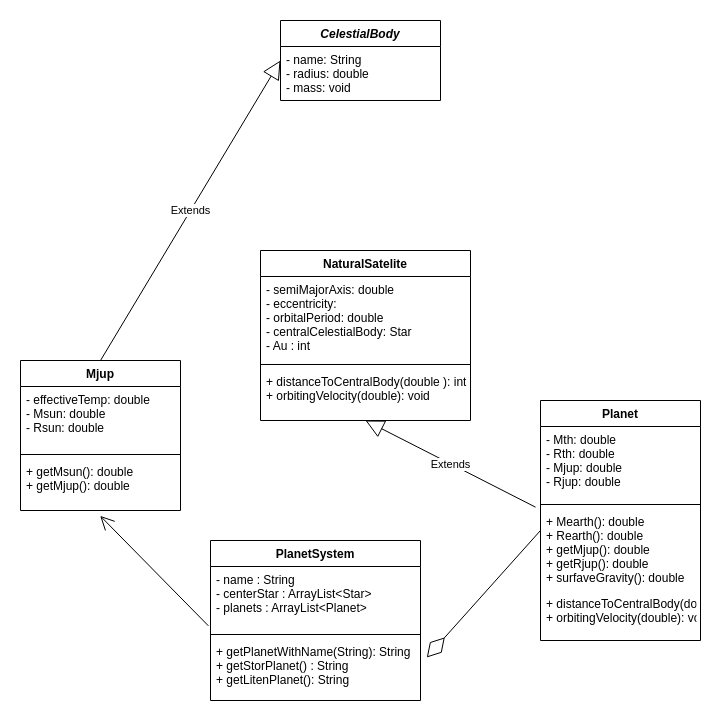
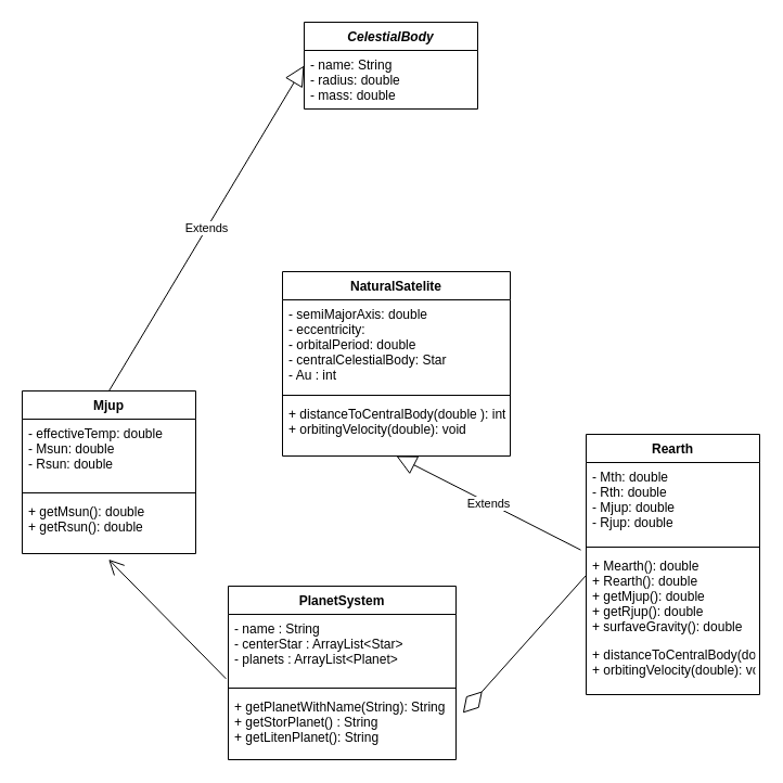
  <mxCell id="0" />
  <mxCell id="1" parent="0" />
  <mxCell id="2" value="CelestialBody" style="swimlane;fontStyle=3;align=center;verticalAlign=top;childLayout=stackLayout;horizontal=1;startSize=26;horizontalStack=0;resizeParent=1;resizeParentMax=0;resizeLast=0;collapsible=1;marginBottom=0;" vertex="1" parent="1"><mxGeometry x="280" width="160" height="80" as="geometry" y="20" /></mxCell>
- <mxCell id="3" value="- name: String&#10;- radius: double&#10;- mass: void" style="text;strokeColor=none;fillColor=none;align=left;verticalAlign=top;spacingLeft=4;spacingRight=4;overflow=hidden;rotatable=0;points=[[0,0.5],[1,0.5]];portConstraint=eastwest;" vertex="1" parent="2"><mxGeometry y="26" width="160" height="54" as="geometry" /></mxCell>
+ <mxCell id="3" value="- name: String&#10;- radius: double&#10;- mass: double" style="text;strokeColor=none;fillColor=none;align=left;verticalAlign=top;spacingLeft=4;spacingRight=4;overflow=hidden;rotatable=0;points=[[0,0.5],[1,0.5]];portConstraint=eastwest;" vertex="1" parent="2"><mxGeometry y="26" width="160" height="54" as="geometry" /></mxCell>
  <mxCell id="4" value="NaturalSatelite" style="swimlane;fontStyle=1;align=center;verticalAlign=top;childLayout=stackLayout;horizontal=1;startSize=26;horizontalStack=0;resizeParent=1;resizeParentMax=0;resizeLast=0;collapsible=1;marginBottom=0;" vertex="1" parent="1"><mxGeometry x="260" y="250" width="210" height="170" as="geometry" /></mxCell>
  <mxCell id="5" value="- semiMajorAxis: double&#10;- eccentricity:&#10;- orbitalPeriod: double&#10;- centralCelestialBody: Star&#10;- Au : int" style="text;strokeColor=none;fillColor=none;align=left;verticalAlign=top;spacingLeft=4;spacingRight=4;overflow=hidden;rotatable=0;points=[[0,0.5],[1,0.5]];portConstraint=eastwest;" vertex="1" parent="4"><mxGeometry y="26" width="210" height="84" as="geometry" /></mxCell>
  <mxCell id="6" value="" style="line;strokeWidth=1;fillColor=none;align=left;verticalAlign=middle;spacingTop=-1;spacingLeft=3;spacingRight=3;rotatable=0;labelPosition=right;points=[];portConstraint=eastwest;" vertex="1" parent="4"><mxGeometry y="110" width="210" height="8" as="geometry" /></mxCell>
  <mxCell id="7" value="+ distanceToCentralBody(double ): int&#10;+ orbitingVelocity(double): void" style="text;strokeColor=none;fillColor=none;align=left;verticalAlign=top;spacingLeft=4;spacingRight=4;overflow=hidden;rotatable=0;points=[[0,0.5],[1,0.5]];portConstraint=eastwest;" vertex="1" parent="4"><mxGeometry y="118" width="210" height="52" as="geometry" /></mxCell>
- <mxCell id="8" value="Planet" style="swimlane;fontStyle=1;align=center;verticalAlign=top;childLayout=stackLayout;horizontal=1;startSize=26;horizontalStack=0;resizeParent=1;resizeParentMax=0;resizeLast=0;collapsible=1;marginBottom=0;" vertex="1" parent="1"><mxGeometry x="540" y="400" width="160" height="240" as="geometry" /></mxCell>
+ <mxCell id="8" value="Rearth" style="swimlane;fontStyle=1;align=center;verticalAlign=top;childLayout=stackLayout;horizontal=1;startSize=26;horizontalStack=0;resizeParent=1;resizeParentMax=0;resizeLast=0;collapsible=1;marginBottom=0;" vertex="1" parent="1"><mxGeometry x="540" y="400" width="160" height="240" as="geometry" /></mxCell>
  <mxCell id="9" value="- Mth: double&#10;- Rth: double&#10;- Mjup: double&#10;- Rjup: double" style="text;strokeColor=none;fillColor=none;align=left;verticalAlign=top;spacingLeft=4;spacingRight=4;overflow=hidden;rotatable=0;points=[[0,0.5],[1,0.5]];portConstraint=eastwest;" vertex="1" parent="8"><mxGeometry y="26" width="160" height="74" as="geometry" /></mxCell>
  <mxCell id="10" value="" style="line;strokeWidth=1;fillColor=none;align=left;verticalAlign=middle;spacingTop=-1;spacingLeft=3;spacingRight=3;rotatable=0;labelPosition=right;points=[];portConstraint=eastwest;" vertex="1" parent="8"><mxGeometry y="100" width="160" height="8" as="geometry" /></mxCell>
  <mxCell id="11" value="+ Mearth(): double&#10;+ Rearth(): double&#10;+ getMjup(): double&#10;+ getRjup(): double&#10;+ surfaveGravity(): double" style="text;strokeColor=none;fillColor=none;align=left;verticalAlign=top;spacingLeft=4;spacingRight=4;overflow=hidden;rotatable=0;points=[[0,0.5],[1,0.5]];portConstraint=eastwest;" vertex="1" parent="8"><mxGeometry y="108" width="160" height="82" as="geometry" /></mxCell>
  <mxCell id="12" value="+ distanceToCentralBody(double ): int&#10;+ orbitingVelocity(double): void" style="text;strokeColor=none;fillColor=none;align=left;verticalAlign=top;spacingLeft=4;spacingRight=4;overflow=hidden;rotatable=0;points=[[0,0.5],[1,0.5]];portConstraint=eastwest;" vertex="1" parent="8"><mxGeometry y="190" width="160" height="50" as="geometry" /></mxCell>
  <mxCell id="13" value="Mjup" style="swimlane;fontStyle=1;align=center;verticalAlign=top;childLayout=stackLayout;horizontal=1;startSize=26;horizontalStack=0;resizeParent=1;resizeParentMax=0;resizeLast=0;collapsible=1;marginBottom=0;" vertex="1" parent="1"><mxGeometry x="20" y="360" width="160" height="150" as="geometry" /></mxCell>
  <mxCell id="14" value="- effectiveTemp: double&#10;- Msun: double&#10;- Rsun: double" style="text;strokeColor=none;fillColor=none;align=left;verticalAlign=top;spacingLeft=4;spacingRight=4;overflow=hidden;rotatable=0;points=[[0,0.5],[1,0.5]];portConstraint=eastwest;" vertex="1" parent="13"><mxGeometry y="26" width="160" height="64" as="geometry" /></mxCell>
  <mxCell id="15" value="" style="line;strokeWidth=1;fillColor=none;align=left;verticalAlign=middle;spacingTop=-1;spacingLeft=3;spacingRight=3;rotatable=0;labelPosition=right;points=[];portConstraint=eastwest;" vertex="1" parent="13"><mxGeometry y="90" width="160" height="8" as="geometry" /></mxCell>
- <mxCell id="16" value="+ getMsun(): double&#10;+ getMjup(): double" style="text;strokeColor=none;fillColor=none;align=left;verticalAlign=top;spacingLeft=4;spacingRight=4;overflow=hidden;rotatable=0;points=[[0,0.5],[1,0.5]];portConstraint=eastwest;" vertex="1" parent="13"><mxGeometry y="98" width="160" height="52" as="geometry" /></mxCell>
+ <mxCell id="16" value="+ getMsun(): double&#10;+ getRsun(): double" style="text;strokeColor=none;fillColor=none;align=left;verticalAlign=top;spacingLeft=4;spacingRight=4;overflow=hidden;rotatable=0;points=[[0,0.5],[1,0.5]];portConstraint=eastwest;" vertex="1" parent="13"><mxGeometry y="98" width="160" height="52" as="geometry" /></mxCell>
  <mxCell id="17" value="PlanetSystem&#10;" style="swimlane;fontStyle=1;align=center;verticalAlign=top;childLayout=stackLayout;horizontal=1;startSize=26;horizontalStack=0;resizeParent=1;resizeParentMax=0;resizeLast=0;collapsible=1;marginBottom=0;" vertex="1" parent="1"><mxGeometry x="210" y="540" width="210" height="160" as="geometry" /></mxCell>
  <mxCell id="18" value="- name : String&#10;- centerStar : ArrayList&lt;Star&gt;&#10;- planets : ArrayList&lt;Planet&gt;" style="text;strokeColor=none;fillColor=none;align=left;verticalAlign=top;spacingLeft=4;spacingRight=4;overflow=hidden;rotatable=0;points=[[0,0.5],[1,0.5]];portConstraint=eastwest;" vertex="1" parent="17"><mxGeometry y="26" width="210" height="64" as="geometry" /></mxCell>
  <mxCell id="19" value="" style="line;strokeWidth=1;fillColor=none;align=left;verticalAlign=middle;spacingTop=-1;spacingLeft=3;spacingRight=3;rotatable=0;labelPosition=right;points=[];portConstraint=eastwest;" vertex="1" parent="17"><mxGeometry y="90" width="210" height="8" as="geometry" /></mxCell>
  <mxCell id="20" value="+ getPlanetWithName(String): String&#10;+ getStorPlanet() : String&#10;+ getLitenPlanet(): String" style="text;strokeColor=none;fillColor=none;align=left;verticalAlign=top;spacingLeft=4;spacingRight=4;overflow=hidden;rotatable=0;points=[[0,0.5],[1,0.5]];portConstraint=eastwest;" vertex="1" parent="17"><mxGeometry y="98" width="210" height="62" as="geometry" /></mxCell>
  <mxCell id="21" value="Extends" style="endArrow=block;endSize=16;endFill=0;html=1;exitX=0.5;exitY=0;exitDx=0;exitDy=0;" edge="1" parent="1" source="13"><mxGeometry width="160" relative="1" as="geometry"><mxPoint x="120" y="60" as="sourcePoint" /><mxPoint x="280" y="60" as="targetPoint" /></mxGeometry></mxCell>
  <mxCell id="22" value="Extends" style="endArrow=block;endSize=16;endFill=0;html=1;entryX=0.5;entryY=1;entryDx=0;entryDy=0;exitX=-0.031;exitY=1.09;exitDx=0;exitDy=0;exitPerimeter=0;" edge="1" parent="1" source="9" target="4"><mxGeometry width="160" relative="1" as="geometry"><mxPoint x="310" y="510" as="sourcePoint" /><mxPoint x="470" y="510" as="targetPoint" /></mxGeometry></mxCell>
  <mxCell id="23" value="" style="endArrow=diamondThin;endFill=0;endSize=24;html=1;exitX=0;exitY=0.268;exitDx=0;exitDy=0;exitPerimeter=0;entryX=1.03;entryY=0.306;entryDx=0;entryDy=0;entryPerimeter=0;" edge="1" parent="1" source="11" target="20"><mxGeometry width="160" relative="1" as="geometry"><mxPoint x="610" y="300" as="sourcePoint" /><mxPoint x="620" y="250" as="targetPoint" /></mxGeometry></mxCell>
  <mxCell id="24" value="" style="endArrow=open;endFill=1;endSize=12;html=1;entryX=0.498;entryY=1.103;entryDx=0;entryDy=0;entryPerimeter=0;exitX=-0.01;exitY=0.927;exitDx=0;exitDy=0;exitPerimeter=0;" edge="1" parent="1" source="18" target="16"><mxGeometry width="160" relative="1" as="geometry"><mxPoint x="-20" y="630" as="sourcePoint" /><mxPoint x="140" y="630" as="targetPoint" /></mxGeometry></mxCell>
